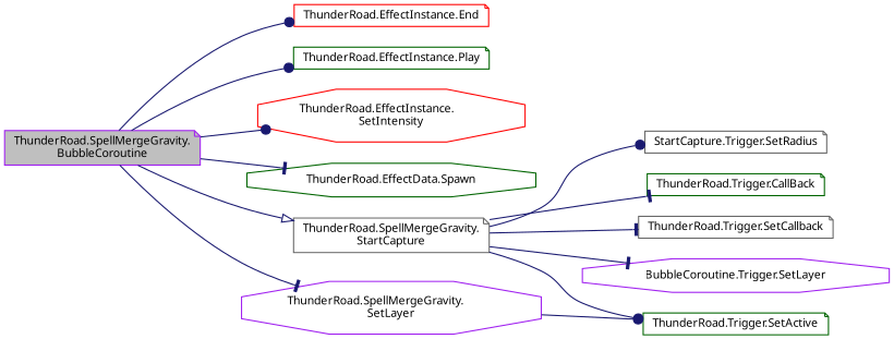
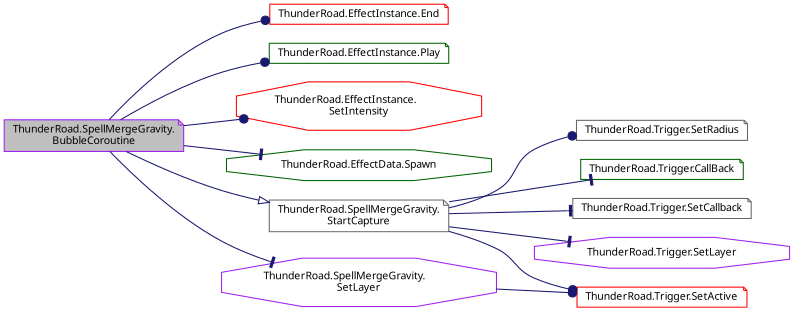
  digraph {
    fontname="Noto Sans"
    rankdir=LR
    node [color=purple fillcolor=white fontname="Noto Sans" fontsize=10 shape=note style=filled]
    edge [arrowhead=dot color=midnightblue fontname="Noto Sans" fontsize=10 labelfontname=Helvetica labelfontsize=10 style=solid]
    n1 [fillcolor=grey75 fontcolor=black height=0.2 label="ThunderRoad.SpellMergeGravity.\lBubbleCoroutine" width=0.4]
    n2 [color=red height=0.2 label="ThunderRoad.EffectInstance.End" width=0.4]
    n3 [color=darkgreen height=0.2 label="ThunderRoad.EffectInstance.Play" width=0.4]
    n4 [color=red height=0.2 label="ThunderRoad.EffectInstance.\lSetIntensity" shape=octagon width=0.4]
    n5 [color=darkgreen height=0.2 label="ThunderRoad.EffectData.Spawn" shape=octagon width=0.4]
    n6 [color=gray40 height=0.2 label="ThunderRoad.SpellMergeGravity.\lStartCapture" width=0.4]
    n7 [height=0.2 label="ThunderRoad.SpellMergeGravity.\lSetLayer" shape=octagon width=0.4]
-   n8 [color=gray40 height=0.2 label="StartCapture.Trigger.SetRadius" width=0.4]
+   n8 [color=gray40 height=0.2 label="ThunderRoad.Trigger.SetRadius" width=0.4]
    n9 [color=darkgreen height=0.2 label="ThunderRoad.Trigger.CallBack" width=0.4]
-   n10 [color=darkgreen height=0.2 label="ThunderRoad.Trigger.SetActive" width=0.4]
+   n10 [color=red height=0.2 label="ThunderRoad.Trigger.SetActive" width=0.4]
    n11 [color=gray40 height=0.2 label="ThunderRoad.Trigger.SetCallback" width=0.4]
-   n12 [height=0.2 label="BubbleCoroutine.Trigger.SetLayer" shape=octagon width=0.4]
+   n12 [height=0.2 label="ThunderRoad.Trigger.SetLayer" shape=octagon width=0.4]
    n1 -> n2
    n1 -> n3
    n1 -> n4
    n1 -> n5 [arrowhead=tee]
    n1 -> n6 [arrowhead=onormal]
    n1 -> n7 [arrowhead=tee]
    n6 -> n8
    n6 -> n9 [arrowhead=tee]
    n6 -> n10
    n6 -> n11 [arrowhead=tee]
    n6 -> n12 [arrowhead=tee]
    n7 -> n10
  }
